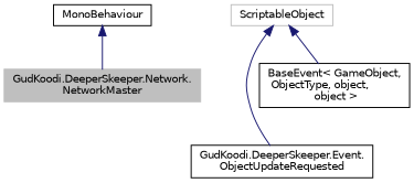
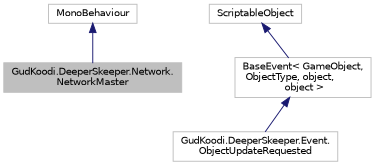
  digraph {
    node [color=grey75 fillcolor=white fontname=Helvetica fontsize=10 shape=record style=filled]
    edge [color=midnightblue dir=back fontname=Helvetica fontsize=10 labelfontname=Helvetica labelfontsize=10 style=solid]
    n1 [fillcolor=grey75 fontcolor=black height=0.2 label="GudKoodi.DeeperSkeeper.Network.\lNetworkMaster" width=0.4]
-   n2 [color=black height=0.2 label=MonoBehaviour width=0.4]
-   n3 [color=black height=0.2 label="GudKoodi.DeeperSkeeper.Event.\lObjectUpdateRequested" width=0.4]
-   n4 [color=black height=0.2 label="BaseEvent\< GameObject,\l ObjectType, object,\l object \>" width=0.4]
+   n2 [height=0.2 label=MonoBehaviour width=0.4]
+   n3 [height=0.2 label="GudKoodi.DeeperSkeeper.Event.\lObjectUpdateRequested" width=0.4]
+   n4 [height=0.2 label="BaseEvent\< GameObject,\l ObjectType, object,\l object \>" width=0.4]
    n5 [height=0.2 label=ScriptableObject width=0.4]
    n2 -> n1
-   n5 -> n3
+   n4 -> n3
    n5 -> n4
  }
